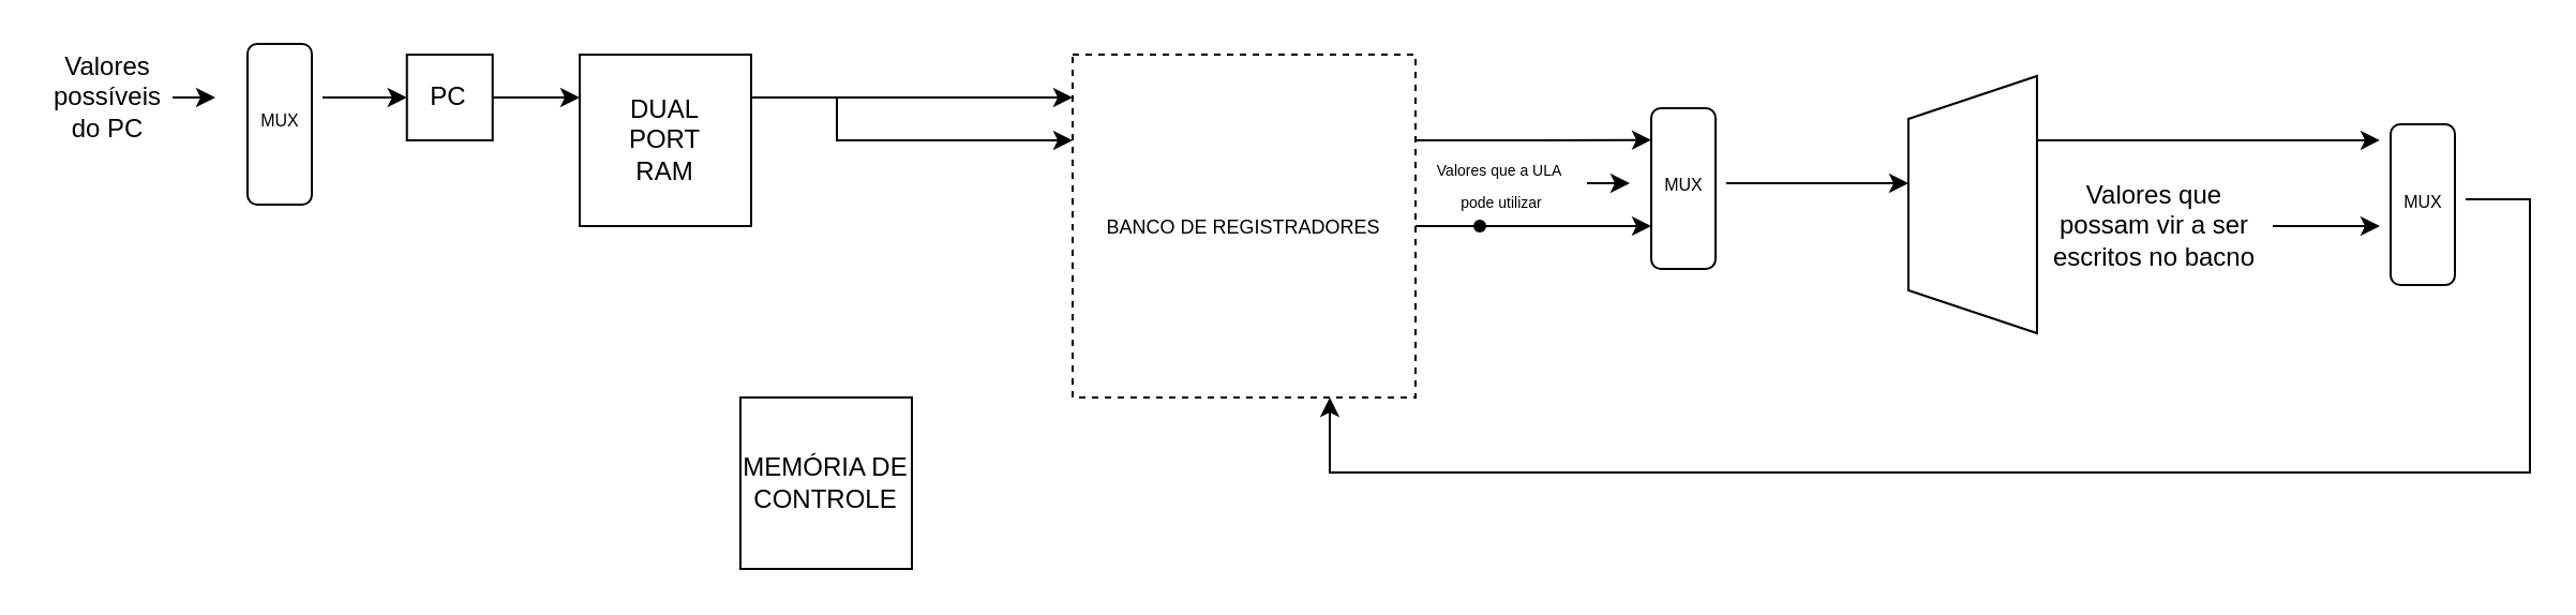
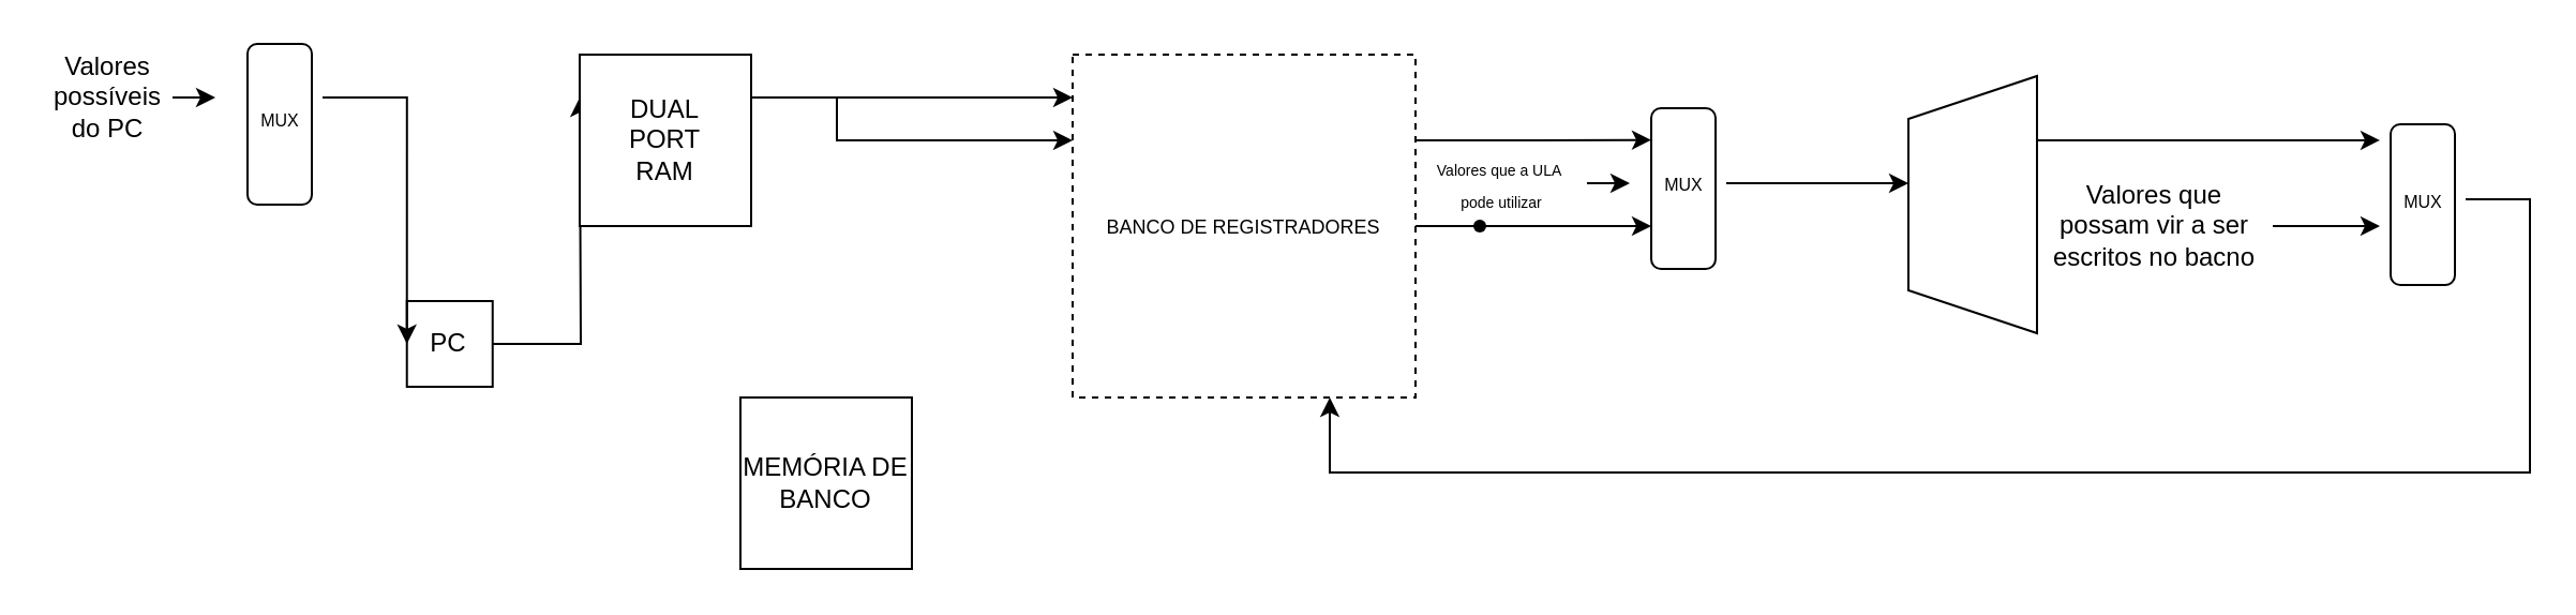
  <mxCell id="0" />
  <mxCell id="1" parent="0" />
  <mxCell id="2" style="edgeStyle=orthogonalEdgeStyle;rounded=0;orthogonalLoop=1;jettySize=auto;html=1;" parent="1" edge="1" source="18"><mxGeometry relative="1" as="geometry"><mxPoint x="270" y="45" as="targetPoint" /><mxPoint x="150" y="45" as="sourcePoint" /></mxGeometry></mxCell>
  <mxCell id="3" style="edgeStyle=orthogonalEdgeStyle;rounded=0;orthogonalLoop=1;jettySize=auto;html=1;exitX=1;exitY=0.25;exitDx=0;exitDy=0;entryX=0;entryY=0.125;entryDx=0;entryDy=0;entryPerimeter=0;" parent="1" source="5" target="8" edge="1"><mxGeometry relative="1" as="geometry"><mxPoint x="390" y="45.048" as="targetPoint" /></mxGeometry></mxCell>
  <mxCell id="4" style="edgeStyle=orthogonalEdgeStyle;rounded=0;orthogonalLoop=1;jettySize=auto;html=1;exitX=1;exitY=0.25;exitDx=0;exitDy=0;entryX=0;entryY=0.25;entryDx=0;entryDy=0;" parent="1" source="5" target="8" edge="1"><mxGeometry relative="1" as="geometry"><mxPoint x="430" y="95" as="targetPoint" /><Array as="points"><mxPoint x="390" y="45" /><mxPoint x="390" y="65" /></Array></mxGeometry></mxCell>
  <mxCell id="5" value="DUAL&lt;br&gt;PORT&lt;br&gt;RAM" style="whiteSpace=wrap;html=1;" parent="1" vertex="1"><mxGeometry x="270" y="25" width="80" height="80" as="geometry" /></mxCell>
  <mxCell id="6" style="edgeStyle=orthogonalEdgeStyle;rounded=0;orthogonalLoop=1;jettySize=auto;html=1;exitX=1;exitY=0.5;exitDx=0;exitDy=0;" parent="1" source="8" edge="1"><mxGeometry relative="1" as="geometry"><mxPoint x="770" y="105" as="targetPoint" /><mxPoint x="670" y="105" as="sourcePoint" /></mxGeometry></mxCell>
  <mxCell id="7" style="edgeStyle=orthogonalEdgeStyle;rounded=0;orthogonalLoop=1;jettySize=auto;html=1;exitX=1;exitY=0.25;exitDx=0;exitDy=0;" edge="1" parent="1" source="8"><mxGeometry relative="1" as="geometry"><mxPoint x="770" y="64.857" as="targetPoint" /></mxGeometry></mxCell>
  <mxCell id="8" value="&lt;font style=&quot;font-size: 9px;&quot;&gt;BANCO DE REGISTRADORES&lt;/font&gt;" style="whiteSpace=wrap;html=1;dashed=1;" parent="1" vertex="1"><mxGeometry x="500" y="25" width="160" height="160" as="geometry" /></mxCell>
  <mxCell id="9" style="edgeStyle=orthogonalEdgeStyle;rounded=0;orthogonalLoop=1;jettySize=auto;html=1;exitX=0.75;exitY=1;exitDx=0;exitDy=0;" edge="1" parent="1" source="10"><mxGeometry relative="1" as="geometry"><mxPoint x="1110" y="64.951" as="targetPoint" /></mxGeometry></mxCell>
  <mxCell id="10" value="" style="shape=trapezoid;perimeter=trapezoidPerimeter;whiteSpace=wrap;html=1;fixedSize=1;rotation=-90;" parent="1" vertex="1"><mxGeometry x="860" y="65" width="120" height="60" as="geometry" /></mxCell>
  <mxCell id="11" value="" style="group" parent="1" vertex="1" connectable="0"><mxGeometry x="765" y="50" width="40" height="75" as="geometry" /></mxCell>
  <mxCell id="12" value="" style="rounded=1;whiteSpace=wrap;html=1;rotation=-90;" parent="11" vertex="1"><mxGeometry x="-17.5" y="22.5" width="75" height="30" as="geometry" /></mxCell>
  <mxCell id="13" value="&lt;font style=&quot;font-size: 8px;&quot;&gt;MUX&lt;/font&gt;" style="text;html=1;align=center;verticalAlign=middle;resizable=0;points=[];autosize=1;strokeColor=none;fillColor=none;" parent="11" vertex="1"><mxGeometry y="20" width="40" height="30" as="geometry" /></mxCell>
  <mxCell id="14" value="" style="group" parent="1" vertex="1" connectable="0"><mxGeometry x="1110" y="57.5" width="40" height="75" as="geometry" /></mxCell>
  <mxCell id="15" value="" style="rounded=1;whiteSpace=wrap;html=1;rotation=-90;" parent="14" vertex="1"><mxGeometry x="-17.5" y="22.5" width="75" height="30" as="geometry" /></mxCell>
  <mxCell id="16" value="&lt;font style=&quot;font-size: 8px;&quot;&gt;MUX&lt;/font&gt;" style="text;html=1;align=center;verticalAlign=middle;resizable=0;points=[];autosize=1;strokeColor=none;fillColor=none;" parent="14" vertex="1"><mxGeometry y="20" width="40" height="30" as="geometry" /></mxCell>
  <mxCell id="17" value="" style="shape=waypoint;sketch=0;size=6;pointerEvents=1;points=[];fillColor=none;resizable=0;rotatable=0;perimeter=centerPerimeter;snapToPoint=1;" parent="1" vertex="1"><mxGeometry x="680" y="95" width="20" height="20" as="geometry" /></mxCell>
- <mxCell id="18" value="PC" style="whiteSpace=wrap;html=1;" parent="1" vertex="1"><mxGeometry x="189.37" y="25" width="40" height="40" as="geometry" /></mxCell>
+ <mxCell id="18" value="PC" style="whiteSpace=wrap;html=1;" parent="1" vertex="1"><mxGeometry x="189.37" y="140" width="40" height="40" as="geometry" /></mxCell>
  <mxCell id="19" value="" style="group" vertex="1" connectable="0" parent="1"><mxGeometry x="110" y="20" width="40" height="75" as="geometry" /></mxCell>
  <mxCell id="20" value="" style="rounded=1;whiteSpace=wrap;html=1;rotation=-90;" vertex="1" parent="19"><mxGeometry x="-17.5" y="22.5" width="75" height="30" as="geometry" /></mxCell>
  <mxCell id="21" value="&lt;font style=&quot;font-size: 8px;&quot;&gt;MUX&lt;/font&gt;" style="text;html=1;align=center;verticalAlign=middle;resizable=0;points=[];autosize=1;strokeColor=none;fillColor=none;" vertex="1" parent="19"><mxGeometry y="20" width="40" height="30" as="geometry" /></mxCell>
  <mxCell id="22" style="edgeStyle=orthogonalEdgeStyle;rounded=0;orthogonalLoop=1;jettySize=auto;html=1;entryX=0;entryY=0.5;entryDx=0;entryDy=0;" edge="1" parent="1" source="21" target="18"><mxGeometry relative="1" as="geometry"><Array as="points"><mxPoint x="180" y="45" /><mxPoint x="180" y="45" /></Array></mxGeometry></mxCell>
  <mxCell id="23" style="edgeStyle=orthogonalEdgeStyle;rounded=0;orthogonalLoop=1;jettySize=auto;html=1;exitX=1;exitY=0.5;exitDx=0;exitDy=0;" edge="1" parent="1" source="24"><mxGeometry relative="1" as="geometry"><mxPoint x="100" y="45.286" as="targetPoint" /></mxGeometry></mxCell>
  <mxCell id="24" value="Valores possíveis do PC" style="text;html=1;align=center;verticalAlign=middle;whiteSpace=wrap;rounded=0;fontColor=light-dark(#000000,#000000);" vertex="1" parent="1"><mxGeometry x="20" y="30" width="60" height="30" as="geometry" /></mxCell>
- <mxCell id="25" value="MEMÓRIA DE CONTROLE" style="whiteSpace=wrap;html=1;" vertex="1" parent="1"><mxGeometry x="345" y="185" width="80" height="80" as="geometry" /></mxCell>
+ <mxCell id="25" value="MEMÓRIA DE BANCO" style="whiteSpace=wrap;html=1;" vertex="1" parent="1"><mxGeometry x="345" y="185" width="80" height="80" as="geometry" /></mxCell>
  <mxCell id="26" style="edgeStyle=orthogonalEdgeStyle;rounded=0;orthogonalLoop=1;jettySize=auto;html=1;" edge="1" parent="1" source="27"><mxGeometry relative="1" as="geometry"><mxPoint x="760" y="85" as="targetPoint" /></mxGeometry></mxCell>
  <mxCell id="27" value="&lt;div&gt;&lt;font style=&quot;font-size: 7px; color: light-dark(rgb(0, 0, 0), rgb(0, 0, 0));&quot;&gt;Valores que a ULA&amp;nbsp;&lt;/font&gt;&lt;/div&gt;&lt;div&gt;&lt;font style=&quot;font-size: 7px; color: light-dark(rgb(0, 0, 0), rgb(0, 0, 0));&quot;&gt;pode utilizar&lt;/font&gt;&lt;/div&gt;" style="text;html=1;align=center;verticalAlign=middle;resizable=0;points=[];autosize=1;strokeColor=none;fillColor=none;" vertex="1" parent="1"><mxGeometry x="660" y="65" width="80" height="40" as="geometry" /></mxCell>
  <mxCell id="28" style="edgeStyle=orthogonalEdgeStyle;rounded=0;orthogonalLoop=1;jettySize=auto;html=1;entryX=0.583;entryY=0;entryDx=0;entryDy=0;entryPerimeter=0;" edge="1" parent="1" source="13" target="10"><mxGeometry relative="1" as="geometry" /></mxCell>
  <mxCell id="29" value="&lt;span style=&quot;color: light-dark(rgb(0, 0, 0), rgb(0, 0, 0));&quot;&gt;Valores que possam vir a ser escritos no bacno&lt;/span&gt;" style="text;strokeColor=none;align=center;fillColor=none;html=1;verticalAlign=middle;whiteSpace=wrap;rounded=0;" vertex="1" parent="1"><mxGeometry x="950" y="90" width="110" height="30" as="geometry" /></mxCell>
  <mxCell id="30" style="edgeStyle=orthogonalEdgeStyle;rounded=0;orthogonalLoop=1;jettySize=auto;html=1;entryX=0;entryY=0.917;entryDx=0;entryDy=0;entryPerimeter=0;" edge="1" parent="1" source="29" target="16"><mxGeometry relative="1" as="geometry" /></mxCell>
  <mxCell id="31" style="edgeStyle=orthogonalEdgeStyle;rounded=0;orthogonalLoop=1;jettySize=auto;html=1;entryX=0.75;entryY=1;entryDx=0;entryDy=0;" edge="1" parent="1" source="16" target="8"><mxGeometry relative="1" as="geometry"><mxPoint x="580" y="265" as="targetPoint" /><Array as="points"><mxPoint x="1180" y="93" /><mxPoint x="1180" y="220" /><mxPoint x="620" y="220" /></Array></mxGeometry></mxCell>
